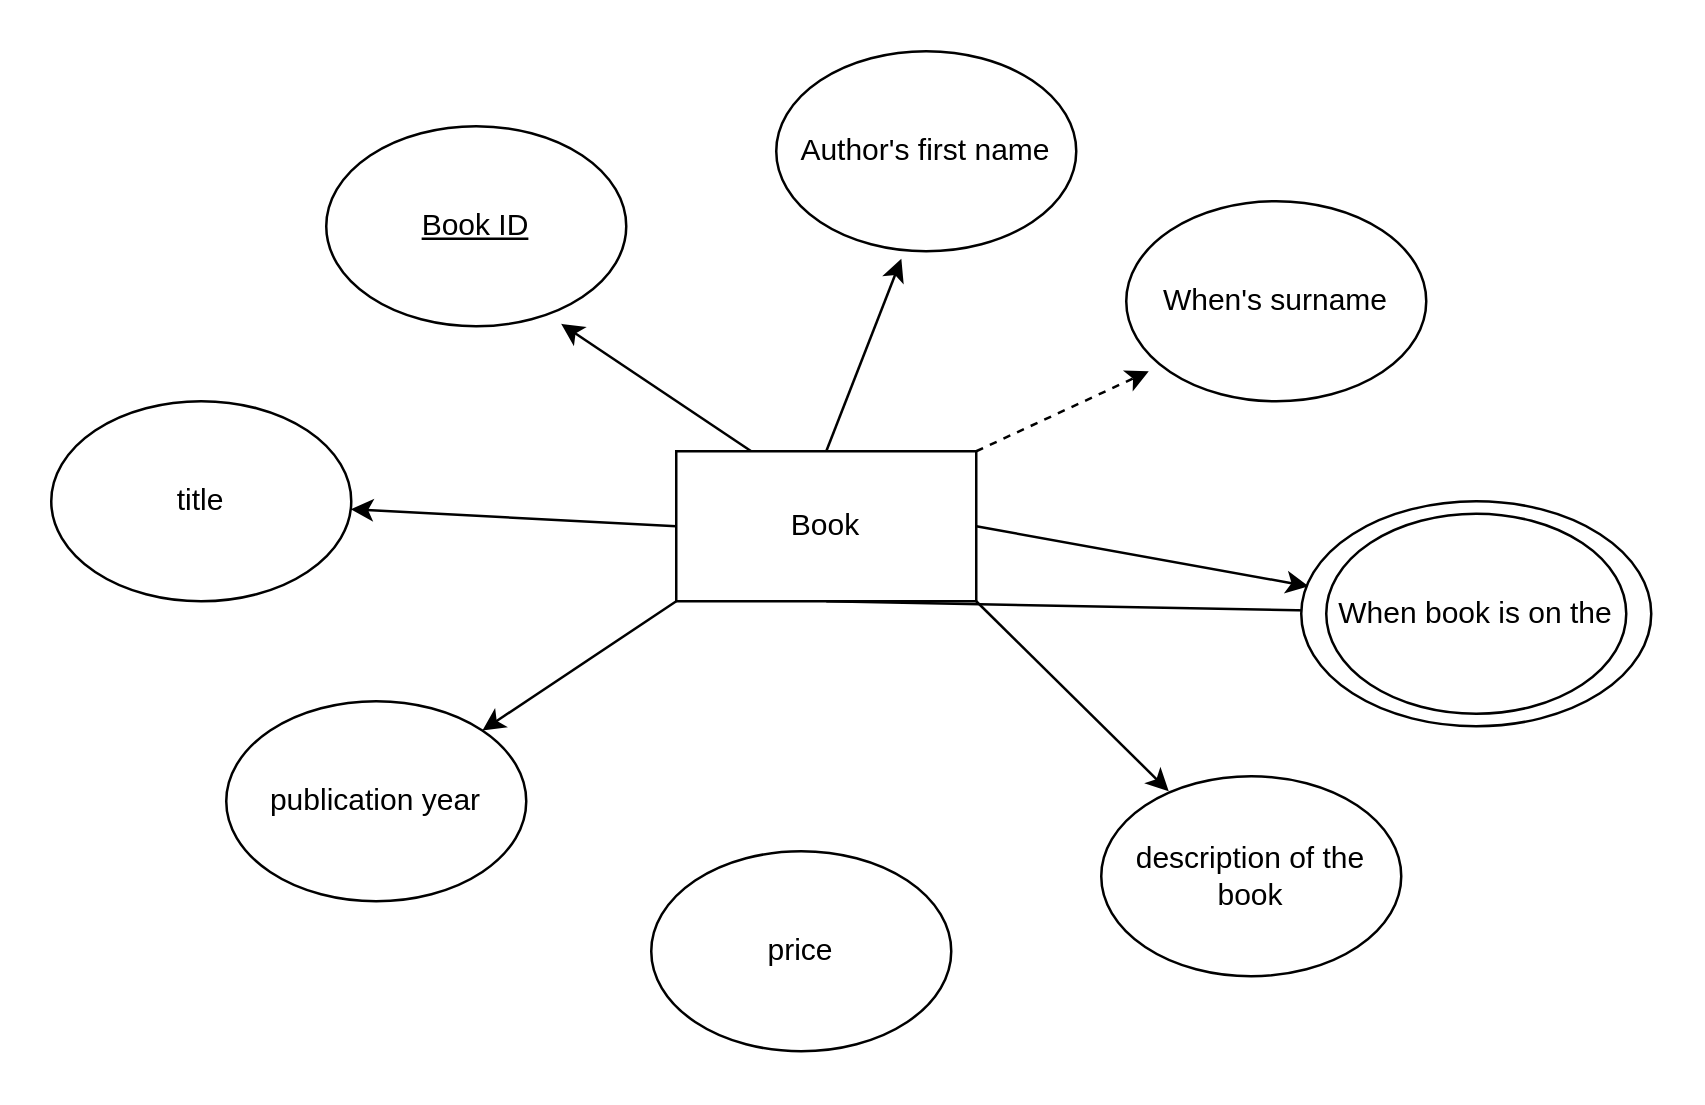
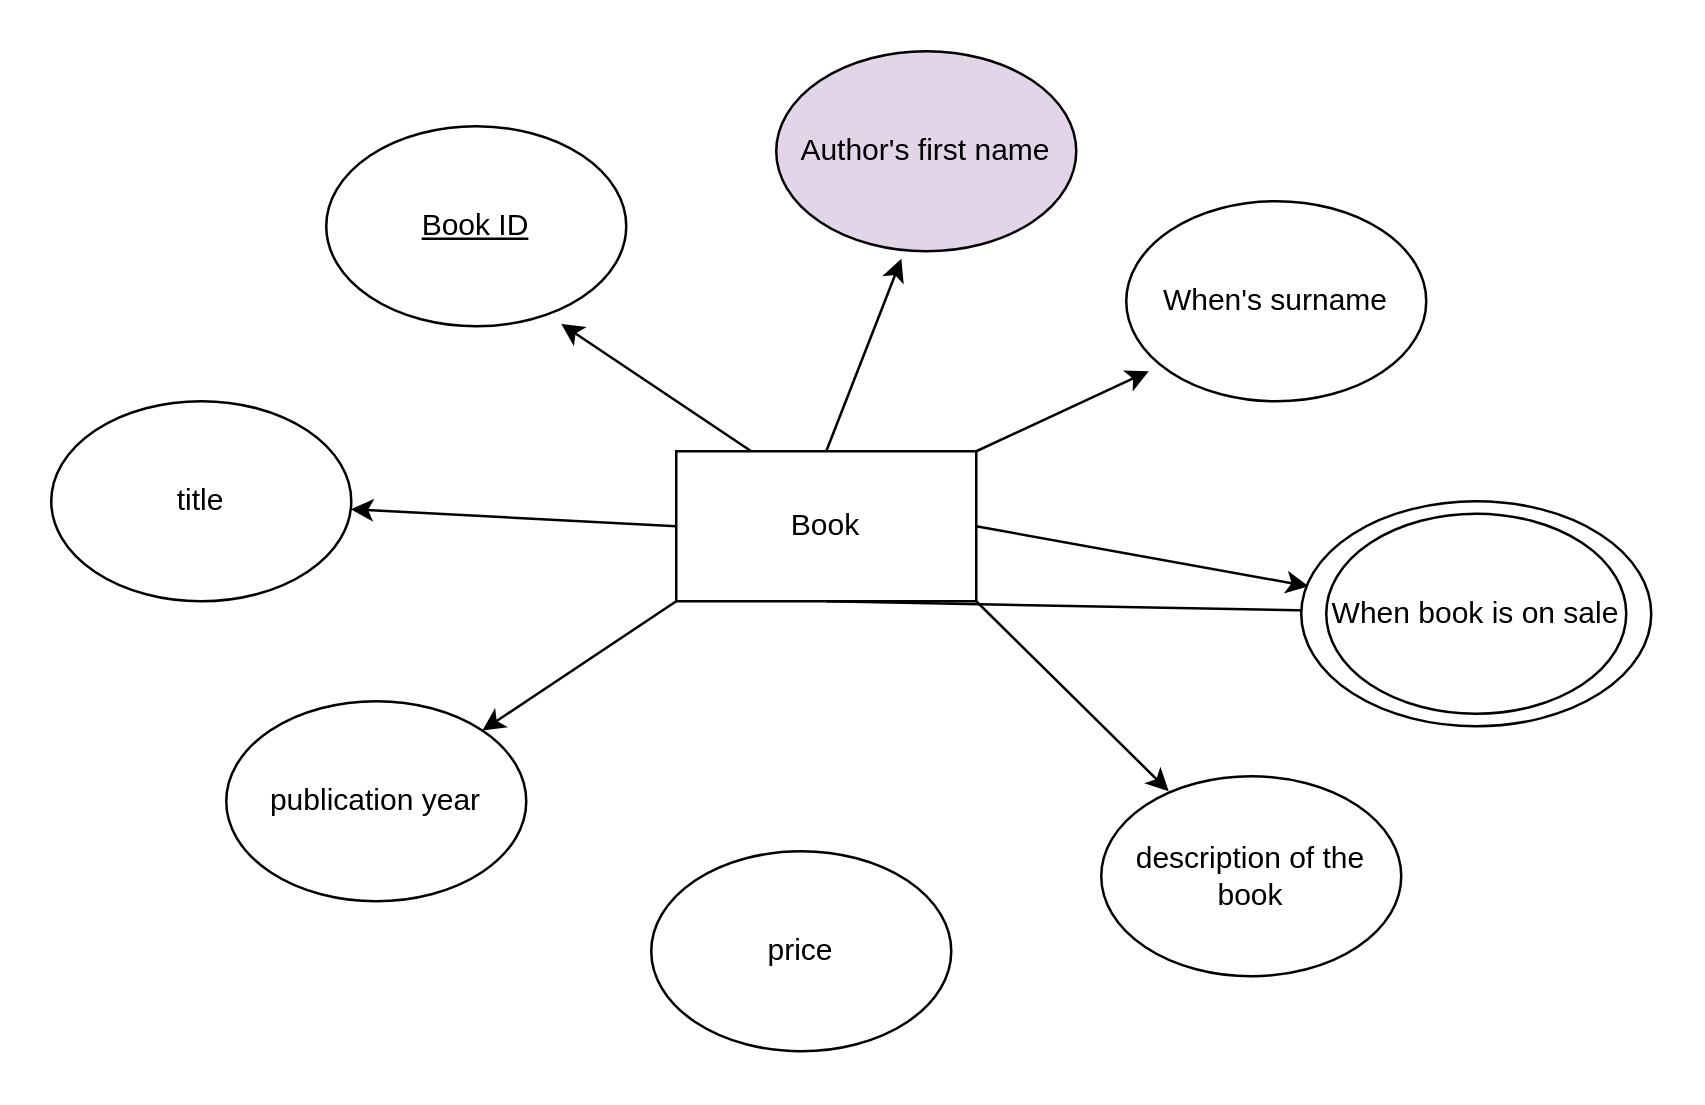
  <mxCell id="0" />
  <mxCell id="1" parent="0" />
  <mxCell id="2" style="rounded=0;orthogonalLoop=1;jettySize=auto;html=1;exitX=0.25;exitY=0;exitDx=0;exitDy=0;entryX=0.783;entryY=0.988;entryDx=0;entryDy=0;entryPerimeter=0;" edge="1" parent="1" source="10" target="11"><mxGeometry relative="1" as="geometry" /></mxCell>
  <mxCell id="3" style="edgeStyle=none;rounded=0;orthogonalLoop=1;jettySize=auto;html=1;exitX=0.5;exitY=0;exitDx=0;exitDy=0;entryX=0.417;entryY=1.038;entryDx=0;entryDy=0;entryPerimeter=0;" edge="1" parent="1" source="10" target="12"><mxGeometry relative="1" as="geometry" /></mxCell>
- <mxCell id="4" style="edgeStyle=none;rounded=0;orthogonalLoop=1;jettySize=auto;html=1;exitX=1;exitY=0;exitDx=0;exitDy=0;entryX=0.075;entryY=0.85;entryDx=0;entryDy=0;entryPerimeter=0;dashed=1;" edge="1" parent="1" source="10" target="13"><mxGeometry relative="1" as="geometry" /></mxCell>
+ <mxCell id="4" style="edgeStyle=none;rounded=0;orthogonalLoop=1;jettySize=auto;html=1;exitX=1;exitY=0;exitDx=0;exitDy=0;entryX=0.075;entryY=0.85;entryDx=0;entryDy=0;entryPerimeter=0;" edge="1" parent="1" source="10" target="13"><mxGeometry relative="1" as="geometry" /></mxCell>
  <mxCell id="5" style="edgeStyle=none;rounded=0;orthogonalLoop=1;jettySize=auto;html=1;exitX=1;exitY=0.5;exitDx=0;exitDy=0;entryX=0.021;entryY=0.378;entryDx=0;entryDy=0;entryPerimeter=0;" edge="1" parent="1" source="10" target="17"><mxGeometry relative="1" as="geometry" /></mxCell>
  <mxCell id="6" style="edgeStyle=none;rounded=0;orthogonalLoop=1;jettySize=auto;html=1;exitX=1;exitY=1;exitDx=0;exitDy=0;entryX=0.225;entryY=0.075;entryDx=0;entryDy=0;entryPerimeter=0;" edge="1" parent="1" source="10" target="16"><mxGeometry relative="1" as="geometry" /></mxCell>
  <mxCell id="7" style="edgeStyle=none;rounded=0;orthogonalLoop=1;jettySize=auto;html=1;exitX=0.5;exitY=1;exitDx=0;exitDy=0;" edge="1" parent="1" source="10" target="18"><mxGeometry relative="1" as="geometry" /></mxCell>
  <mxCell id="8" style="edgeStyle=none;rounded=0;orthogonalLoop=1;jettySize=auto;html=1;exitX=0;exitY=1;exitDx=0;exitDy=0;" edge="1" parent="1" source="10" target="19"><mxGeometry relative="1" as="geometry" /></mxCell>
  <mxCell id="9" style="edgeStyle=none;rounded=0;orthogonalLoop=1;jettySize=auto;html=1;exitX=0;exitY=0.5;exitDx=0;exitDy=0;" edge="1" parent="1" source="10" target="14"><mxGeometry relative="1" as="geometry" /></mxCell>
  <mxCell id="10" value="Book" style="rounded=0;whiteSpace=wrap;html=1;" vertex="1" parent="1"><mxGeometry x="270" y="180" width="120" height="60" as="geometry" /></mxCell>
  <mxCell id="11" value="&lt;u&gt;Book ID&lt;/u&gt;" style="ellipse;whiteSpace=wrap;html=1;" vertex="1" parent="1"><mxGeometry x="130" y="50" width="120" height="80" as="geometry" /></mxCell>
- <mxCell id="12" value="Author's first name" style="ellipse;whiteSpace=wrap;html=1;" vertex="1" parent="1"><mxGeometry x="310" y="20" width="120" height="80" as="geometry" /></mxCell>
+ <mxCell id="12" value="Author's first name" style="ellipse;whiteSpace=wrap;html=1;fillColor=#e1d5e7;" vertex="1" parent="1"><mxGeometry x="310" y="20" width="120" height="80" as="geometry" /></mxCell>
  <mxCell id="13" value="When's surname" style="ellipse;whiteSpace=wrap;html=1;" vertex="1" parent="1"><mxGeometry x="450" y="80" width="120" height="80" as="geometry" /></mxCell>
  <mxCell id="14" value="title" style="ellipse;whiteSpace=wrap;html=1;" vertex="1" parent="1"><mxGeometry x="20" y="160" width="120" height="80" as="geometry" /></mxCell>
  <mxCell id="15" value="price" style="ellipse;whiteSpace=wrap;html=1;" vertex="1" parent="1"><mxGeometry x="260" y="340" width="120" height="80" as="geometry" /></mxCell>
  <mxCell id="16" value="description of the book" style="ellipse;whiteSpace=wrap;html=1;" vertex="1" parent="1"><mxGeometry x="440" y="310" width="120" height="80" as="geometry" /></mxCell>
  <mxCell id="17" value="" style="ellipse;whiteSpace=wrap;html=1;" vertex="1" parent="1"><mxGeometry x="520" y="200" width="140" height="90" as="geometry" /></mxCell>
- <mxCell id="18" value="When book is on the" style="ellipse;whiteSpace=wrap;html=1;" vertex="1" parent="1"><mxGeometry x="530" y="205" width="120" height="80" as="geometry" /></mxCell>
+ <mxCell id="18" value="When book is on sale" style="ellipse;whiteSpace=wrap;html=1;" vertex="1" parent="1"><mxGeometry x="530" y="205" width="120" height="80" as="geometry" /></mxCell>
  <mxCell id="19" value="publication year" style="ellipse;whiteSpace=wrap;html=1;" vertex="1" parent="1"><mxGeometry x="90" y="280" width="120" height="80" as="geometry" /></mxCell>
